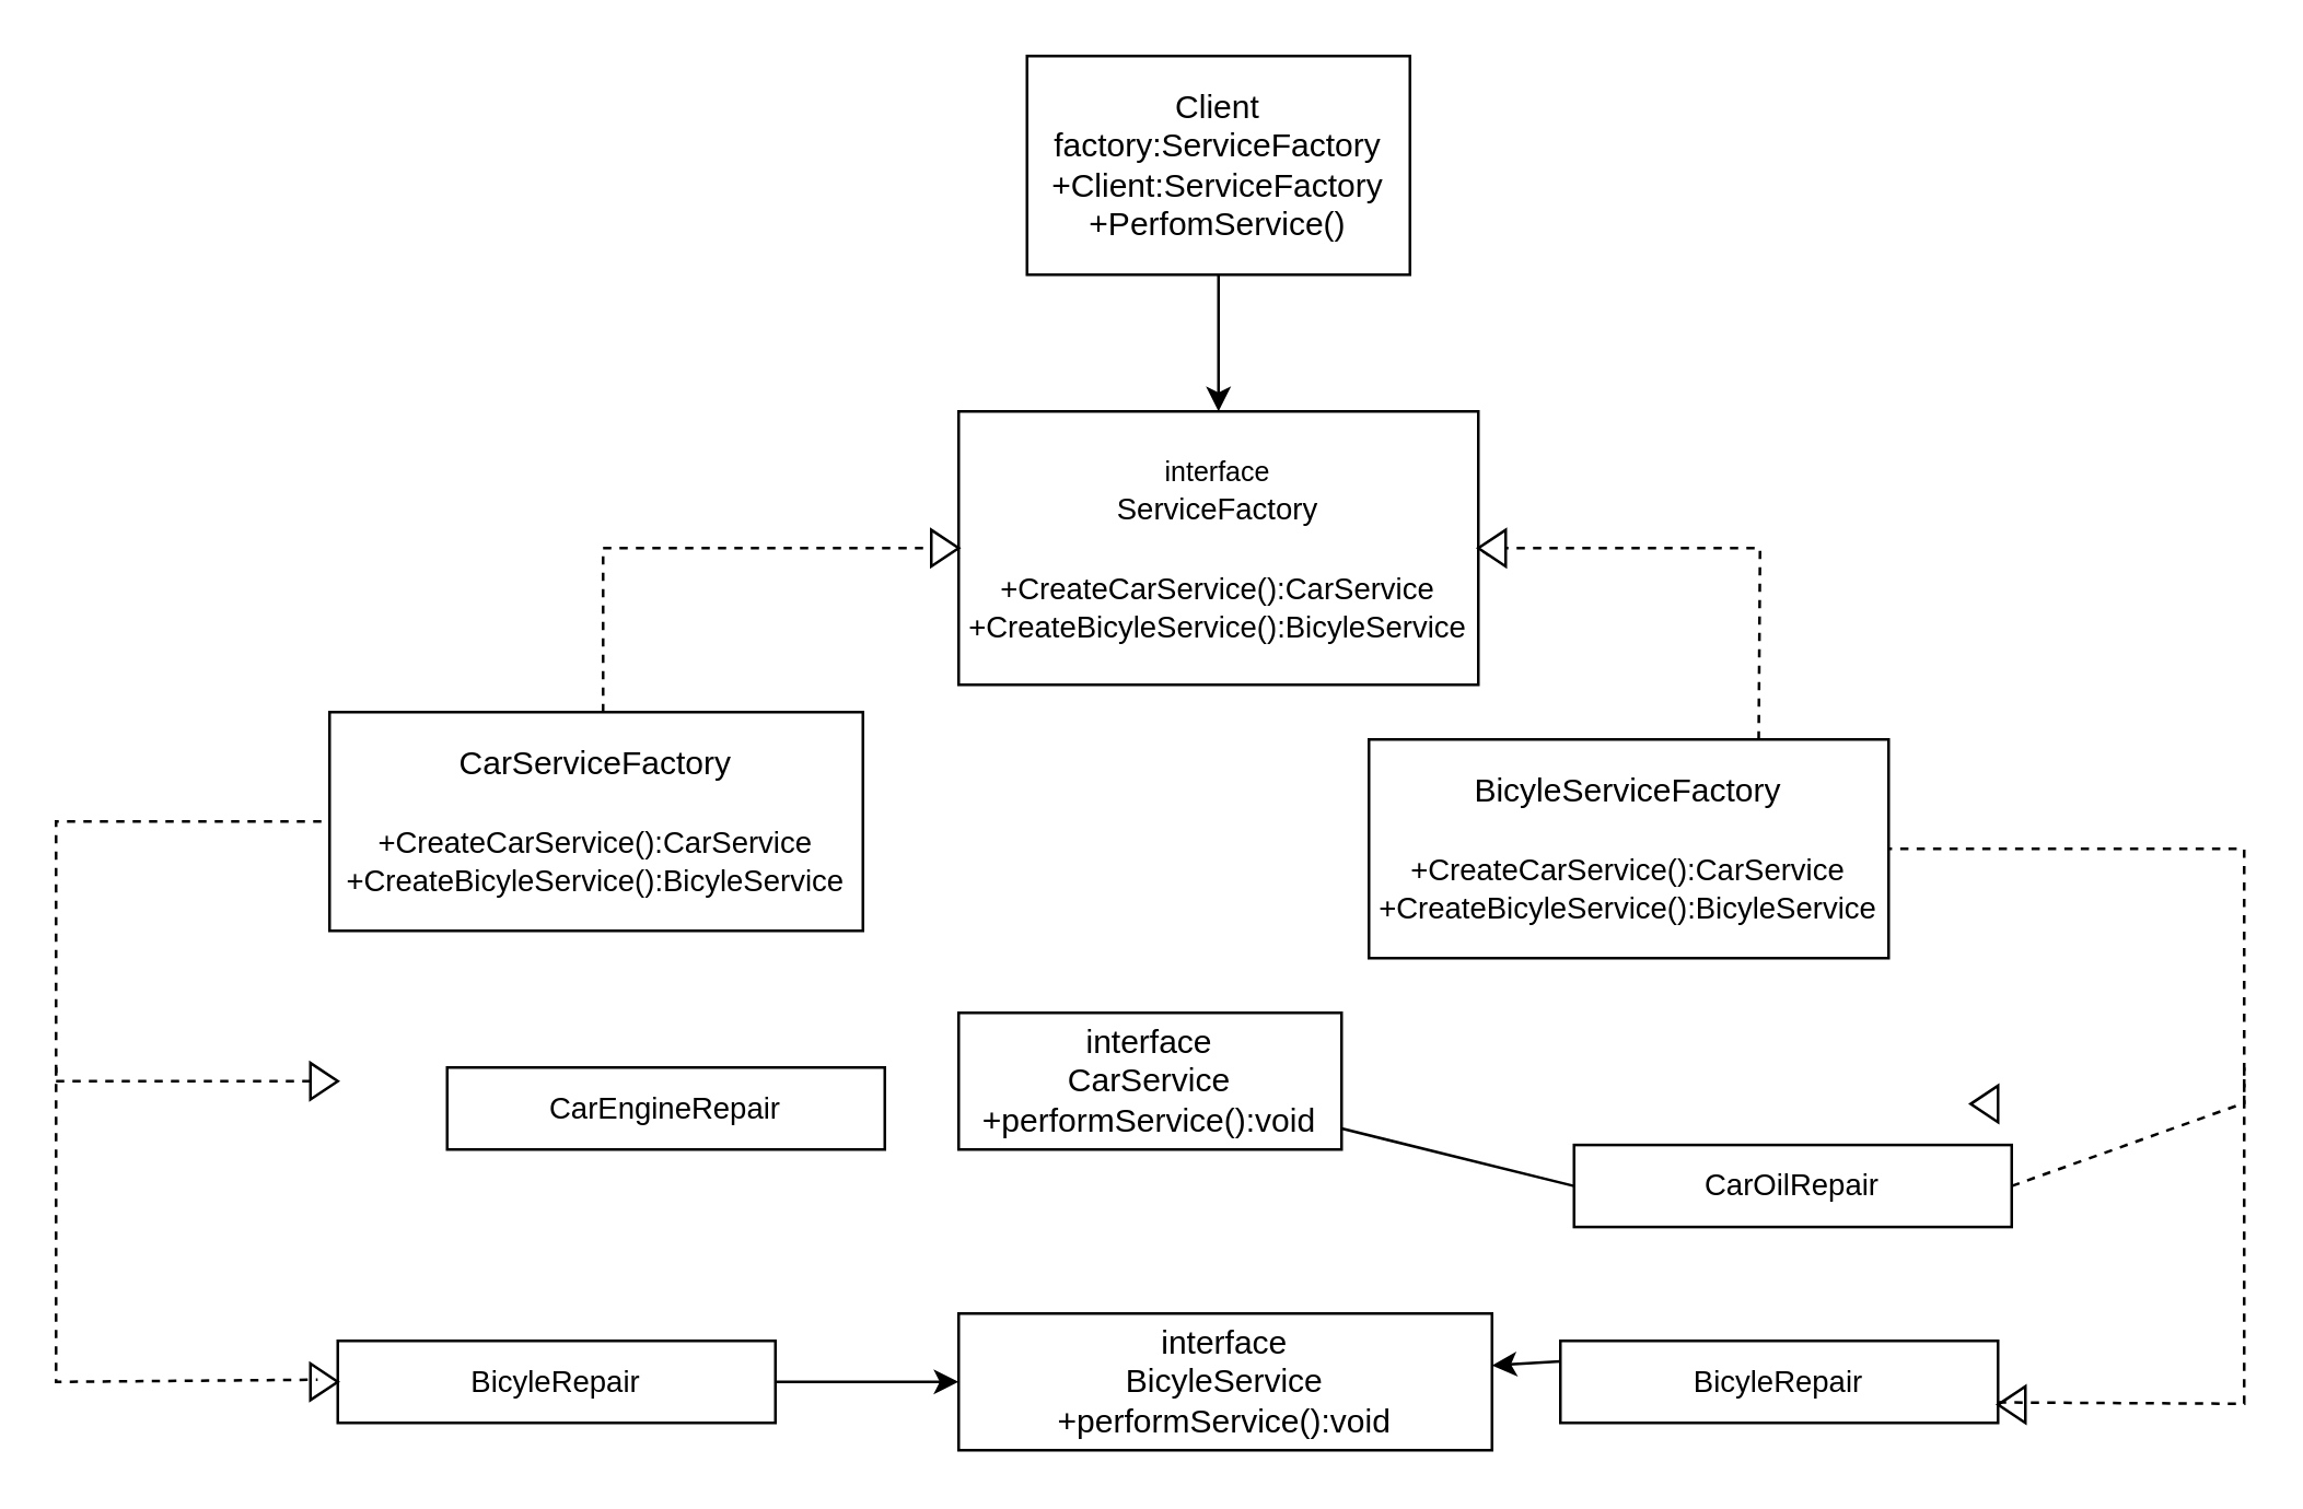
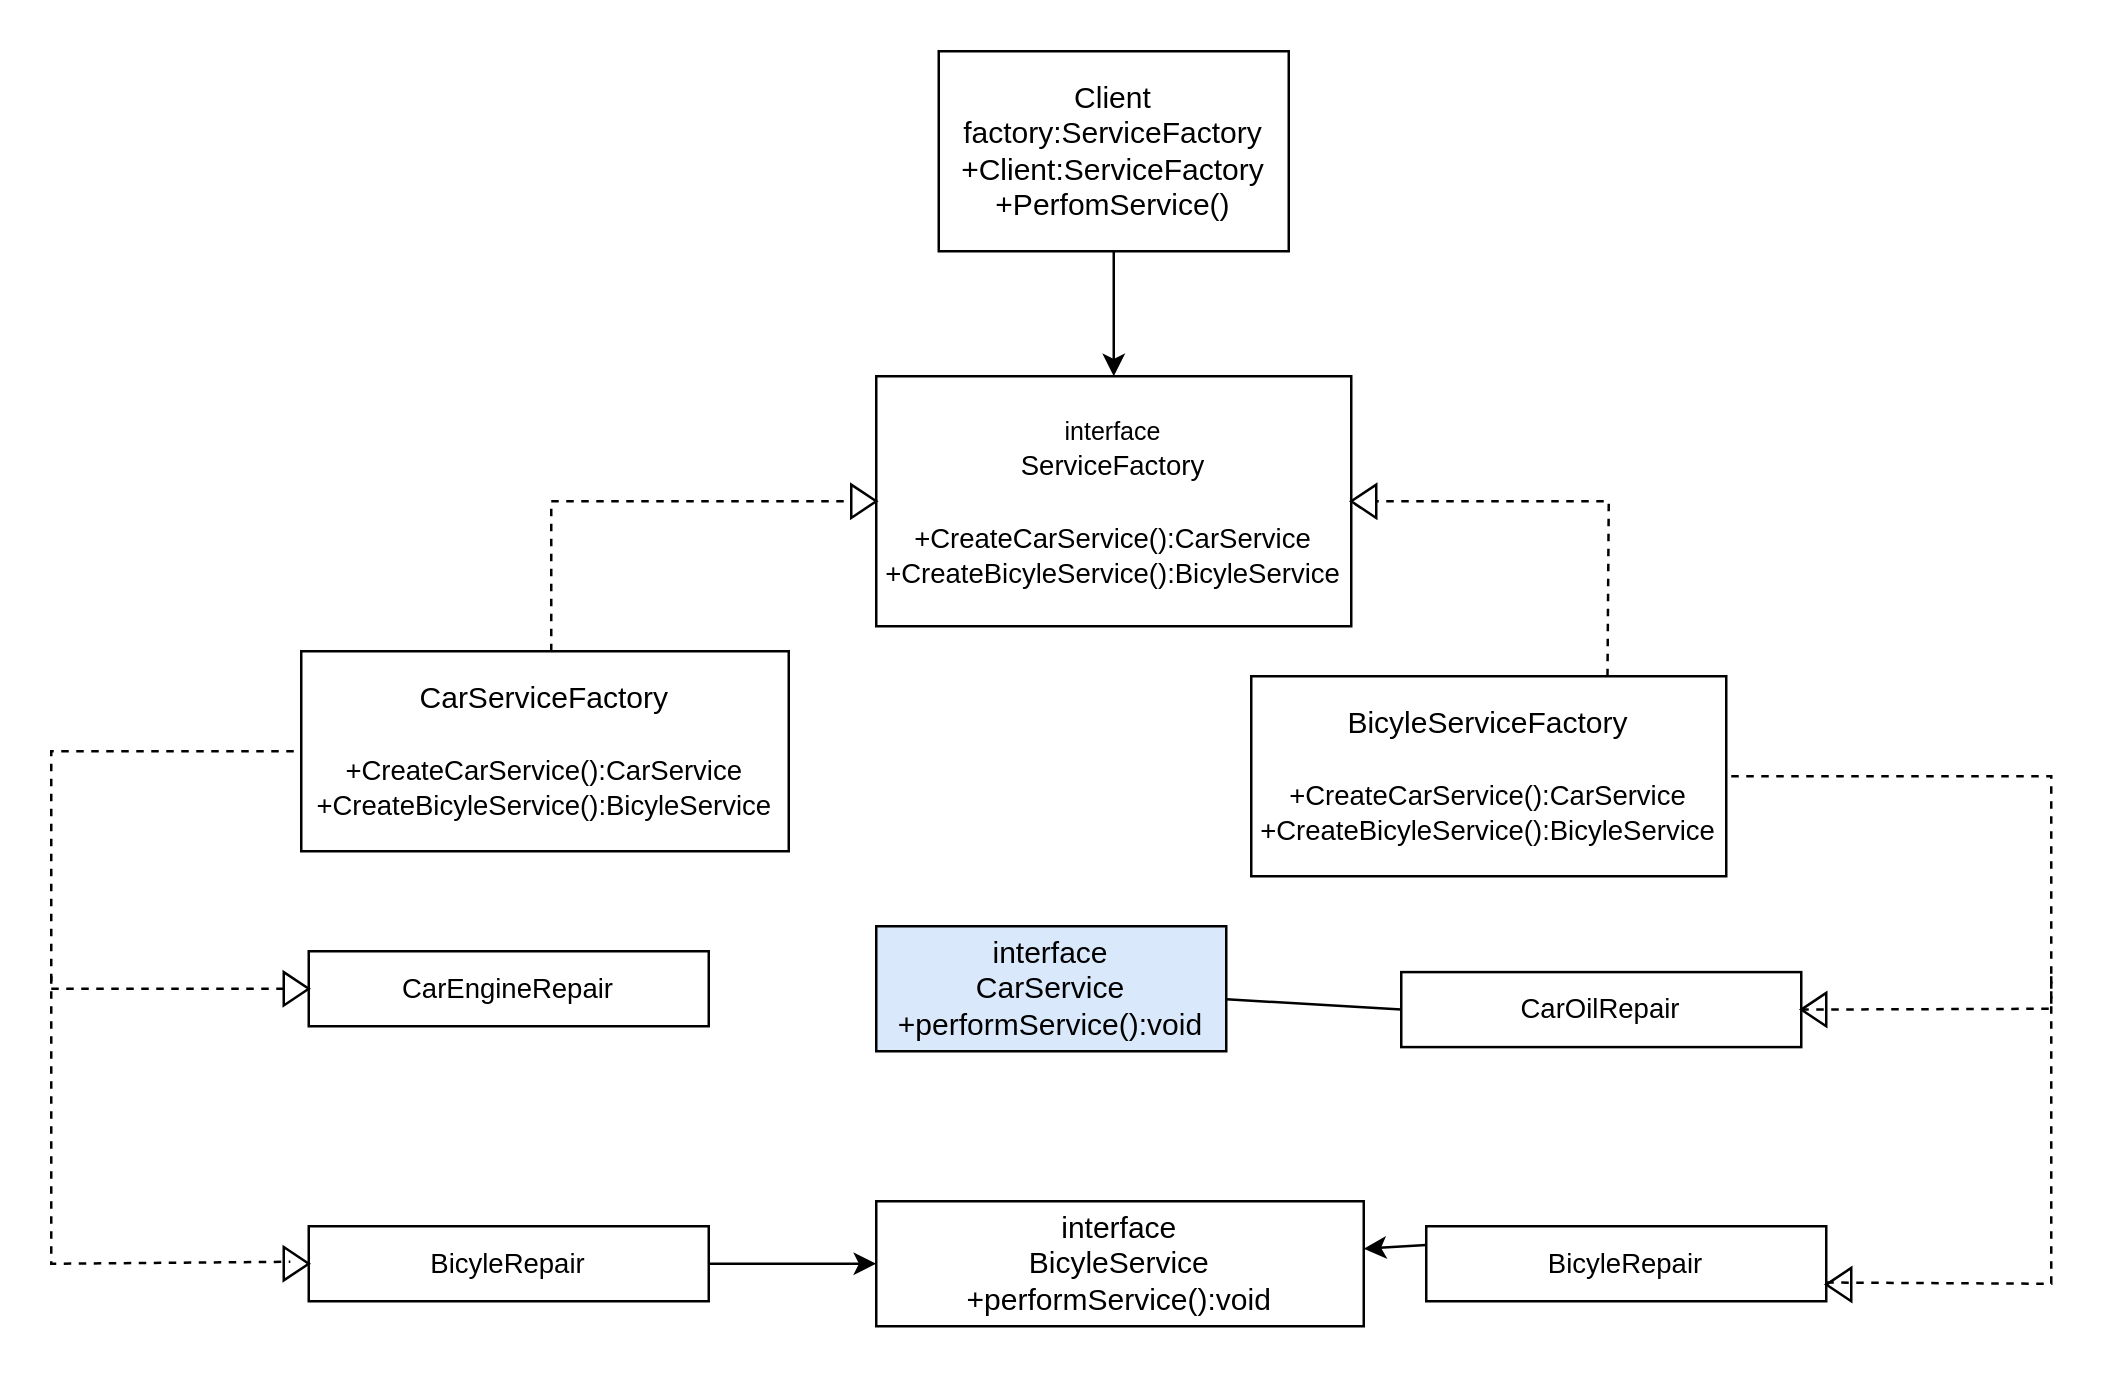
  <mxCell id="0" />
  <mxCell id="1" parent="0" />
- <mxCell id="2" value="&lt;span style=&quot;font-size: 11px;&quot;&gt;CarEngineRepair&lt;/span&gt;" style="rounded=0;whiteSpace=wrap;html=1;" parent="1" vertex="1"><mxGeometry x="163" y="390" width="160" height="30" as="geometry" /></mxCell>
+ <mxCell id="2" value="&lt;span style=&quot;font-size: 11px;&quot;&gt;CarEngineRepair&lt;/span&gt;" style="rounded=0;whiteSpace=wrap;html=1;" parent="1" vertex="1"><mxGeometry x="123" y="380" width="160" height="30" as="geometry" /></mxCell>
  <mxCell id="3" value="&lt;font style=&quot;font-size: 10px;&quot;&gt;interface&lt;/font&gt;&lt;div&gt;&lt;font style=&quot;font-size: 11px;&quot;&gt;ServiceFactory&lt;/font&gt;&lt;/div&gt;&lt;div&gt;&lt;br&gt;&lt;/div&gt;&lt;div&gt;&lt;div&gt;&lt;span style=&quot;font-size: 11px;&quot;&gt;+CreateCarService():CarService&lt;/span&gt;&lt;br&gt;&lt;/div&gt;&lt;div&gt;&lt;span style=&quot;font-size: 11px;&quot;&gt;+CreateBicyleService():BicyleService&lt;/span&gt;&lt;span style=&quot;font-size: 11px;&quot;&gt;&lt;br&gt;&lt;/span&gt;&lt;/div&gt;&lt;/div&gt;" style="rounded=0;whiteSpace=wrap;html=1;" parent="1" vertex="1"><mxGeometry x="350" y="150" width="190" height="100" as="geometry" /></mxCell>
  <mxCell id="4" value="&lt;div&gt;&lt;div&gt;CarServiceFactory&lt;/div&gt;&lt;div&gt;&lt;br&gt;&lt;/div&gt;&lt;div&gt;&lt;div&gt;&lt;span style=&quot;font-size: 11px;&quot;&gt;+CreateCarService():CarService&lt;/span&gt;&lt;br&gt;&lt;/div&gt;&lt;div&gt;&lt;span style=&quot;font-size: 11px;&quot;&gt;+CreateBicyleService():BicyleService&lt;/span&gt;&lt;/div&gt;&lt;/div&gt;&lt;/div&gt;" style="rounded=0;whiteSpace=wrap;html=1;" parent="1" vertex="1"><mxGeometry x="120" y="260" width="195" height="80" as="geometry" /></mxCell>
  <mxCell id="5" value="&lt;div&gt;&lt;div&gt;BicyleService&lt;span style=&quot;background-color: transparent;&quot;&gt;Factory&lt;/span&gt;&lt;/div&gt;&lt;div&gt;&lt;br&gt;&lt;/div&gt;&lt;div&gt;&lt;div&gt;&lt;div&gt;&lt;span style=&quot;font-size: 11px;&quot;&gt;+CreateCarService():CarService&lt;/span&gt;&lt;br&gt;&lt;/div&gt;&lt;div&gt;&lt;span style=&quot;font-size: 11px;&quot;&gt;+CreateBicyleService():BicyleService&lt;/span&gt;&lt;/div&gt;&lt;/div&gt;&lt;/div&gt;&lt;/div&gt;" style="rounded=0;whiteSpace=wrap;html=1;" parent="1" vertex="1"><mxGeometry x="500" y="270" width="190" height="80" as="geometry" /></mxCell>
  <mxCell id="6" value="" style="endArrow=none;dashed=1;html=1;dashPattern=1 3;strokeWidth=2;rounded=0;" parent="1" edge="1"><mxGeometry width="50" height="50" relative="1" as="geometry"><mxPoint x="190" y="350" as="sourcePoint" /><mxPoint x="190" y="350" as="targetPoint" /></mxGeometry></mxCell>
  <mxCell id="7" value="&lt;div&gt;&lt;div&gt;Client&lt;/div&gt;&lt;div&gt;factory:ServiceFactory&lt;/div&gt;&lt;div&gt;+Client:ServiceFactory&lt;/div&gt;&lt;div&gt;+PerfomService()&lt;/div&gt;&lt;/div&gt;" style="rounded=0;whiteSpace=wrap;html=1;" parent="1" vertex="1"><mxGeometry x="375" y="20" width="140" height="80" as="geometry" /></mxCell>
  <mxCell id="8" value="" style="endArrow=classic;html=1;rounded=0;exitX=0.5;exitY=1;exitDx=0;exitDy=0;" edge="1" parent="1" source="7" target="3"><mxGeometry width="50" height="50" relative="1" as="geometry"><mxPoint x="505" y="160" as="sourcePoint" /><mxPoint x="335" y="160" as="targetPoint" /></mxGeometry></mxCell>
  <mxCell id="9" style="edgeStyle=none;rounded=0;orthogonalLoop=1;jettySize=auto;html=1;exitX=1;exitY=0.5;exitDx=0;exitDy=0;entryX=0;entryY=0.5;entryDx=0;entryDy=0;" edge="1" parent="1" source="10" target="29"><mxGeometry relative="1" as="geometry" /></mxCell>
  <mxCell id="10" value="&lt;span style=&quot;font-size: 11px;&quot;&gt;BicyleRepair&lt;/span&gt;" style="rounded=0;whiteSpace=wrap;html=1;" vertex="1" parent="1"><mxGeometry x="123" y="490" width="160" height="30" as="geometry" /></mxCell>
  <mxCell id="11" style="edgeStyle=none;rounded=0;orthogonalLoop=1;jettySize=auto;html=1;exitX=0;exitY=0.25;exitDx=0;exitDy=0;" edge="1" parent="1" source="12" target="29"><mxGeometry relative="1" as="geometry" /></mxCell>
  <mxCell id="12" value="&lt;span style=&quot;font-size: 11px;&quot;&gt;BicyleRepair&lt;/span&gt;" style="rounded=0;whiteSpace=wrap;html=1;" vertex="1" parent="1"><mxGeometry x="570" y="490" width="160" height="30" as="geometry" /></mxCell>
  <mxCell id="13" style="edgeStyle=none;rounded=0;orthogonalLoop=1;jettySize=auto;html=1;exitX=0;exitY=0.5;exitDx=0;exitDy=0;endArrow=none;" edge="1" parent="1" source="14" target="28"><mxGeometry relative="1" as="geometry" /></mxCell>
- <mxCell id="14" value="&lt;span style=&quot;font-size: 11px;&quot;&gt;CarOilRepair&lt;/span&gt;" style="rounded=0;whiteSpace=wrap;html=1;" vertex="1" parent="1"><mxGeometry x="575" y="418.34" width="160" height="30" as="geometry" /></mxCell>
+ <mxCell id="14" value="&lt;span style=&quot;font-size: 11px;&quot;&gt;CarOilRepair&lt;/span&gt;" style="rounded=0;whiteSpace=wrap;html=1;" vertex="1" parent="1"><mxGeometry x="560" y="388.34" width="160" height="30" as="geometry" /></mxCell>
  <mxCell id="15" value="" style="endArrow=none;dashed=1;html=1;rounded=0;entryX=0;entryY=0.5;entryDx=0;entryDy=0;" edge="1" parent="1" target="3"><mxGeometry width="50" height="50" relative="1" as="geometry"><mxPoint x="220" y="260" as="sourcePoint" /><mxPoint x="270" y="210" as="targetPoint" /><Array as="points"><mxPoint x="220" y="200" /></Array></mxGeometry></mxCell>
  <mxCell id="16" value="" style="endArrow=none;dashed=1;html=1;rounded=0;entryX=1;entryY=0.5;entryDx=0;entryDy=0;exitX=0.75;exitY=0;exitDx=0;exitDy=0;" edge="1" parent="1" source="19" target="3"><mxGeometry width="50" height="50" relative="1" as="geometry"><mxPoint x="640" y="230" as="sourcePoint" /><mxPoint x="770" y="170" as="targetPoint" /><Array as="points" /></mxGeometry></mxCell>
  <mxCell id="17" value="" style="triangle;whiteSpace=wrap;html=1;" vertex="1" parent="1"><mxGeometry x="340" y="193.34" width="10" height="13.33" as="geometry" /></mxCell>
  <mxCell id="18" value="" style="endArrow=none;dashed=1;html=1;rounded=0;entryX=1;entryY=0.5;entryDx=0;entryDy=0;exitX=0.75;exitY=0;exitDx=0;exitDy=0;" edge="1" parent="1" source="5" target="19"><mxGeometry width="50" height="50" relative="1" as="geometry"><mxPoint x="643" y="270" as="sourcePoint" /><mxPoint x="540" y="200" as="targetPoint" /><Array as="points"><mxPoint x="643" y="200" /></Array></mxGeometry></mxCell>
  <mxCell id="19" value="" style="triangle;whiteSpace=wrap;html=1;direction=west;" vertex="1" parent="1"><mxGeometry x="540" y="193.33" width="10" height="13.33" as="geometry" /></mxCell>
  <mxCell id="20" value="" style="triangle;whiteSpace=wrap;html=1;" vertex="1" parent="1"><mxGeometry x="113" y="388.34" width="10" height="13.33" as="geometry" /></mxCell>
  <mxCell id="21" value="" style="triangle;whiteSpace=wrap;html=1;" vertex="1" parent="1"><mxGeometry x="113" y="498.33" width="10" height="13.33" as="geometry" /></mxCell>
  <mxCell id="22" value="" style="triangle;whiteSpace=wrap;html=1;direction=west;" vertex="1" parent="1"><mxGeometry x="720" y="396.67" width="10" height="13.33" as="geometry" /></mxCell>
  <mxCell id="23" value="" style="triangle;whiteSpace=wrap;html=1;direction=west;" vertex="1" parent="1"><mxGeometry x="730" y="506.67" width="10" height="13.33" as="geometry" /></mxCell>
  <mxCell id="24" value="" style="endArrow=none;dashed=1;html=1;rounded=0;exitX=0;exitY=0.5;exitDx=0;exitDy=0;" edge="1" parent="1" source="20"><mxGeometry width="50" height="50" relative="1" as="geometry"><mxPoint x="70" y="350" as="sourcePoint" /><mxPoint x="120" y="300" as="targetPoint" /><Array as="points"><mxPoint x="20" y="395" /><mxPoint x="20" y="300" /></Array></mxGeometry></mxCell>
  <mxCell id="25" value="" style="endArrow=none;dashed=1;html=1;rounded=0;entryX=0.263;entryY=0.441;entryDx=0;entryDy=0;entryPerimeter=0;" edge="1" parent="1" target="21"><mxGeometry width="50" height="50" relative="1" as="geometry"><mxPoint x="20" y="390" as="sourcePoint" /><mxPoint x="120" y="510" as="targetPoint" /><Array as="points"><mxPoint x="20" y="505" /></Array></mxGeometry></mxCell>
  <mxCell id="26" value="" style="endArrow=none;dashed=1;html=1;rounded=0;entryX=1;entryY=0.5;entryDx=0;entryDy=0;exitX=1;exitY=0.5;exitDx=0;exitDy=0;" edge="1" parent="1" source="14" target="5"><mxGeometry width="50" height="50" relative="1" as="geometry"><mxPoint x="730" y="430" as="sourcePoint" /><mxPoint x="780" y="380" as="targetPoint" /><Array as="points"><mxPoint x="820" y="403" /><mxPoint x="820" y="310" /><mxPoint x="780" y="310" /></Array></mxGeometry></mxCell>
  <mxCell id="27" value="" style="endArrow=none;dashed=1;html=1;rounded=0;exitX=1;exitY=0.75;exitDx=0;exitDy=0;" edge="1" parent="1" source="12"><mxGeometry width="50" height="50" relative="1" as="geometry"><mxPoint x="730" y="471.67" as="sourcePoint" /><mxPoint x="820" y="390" as="targetPoint" /><Array as="points"><mxPoint x="820" y="513" /></Array></mxGeometry></mxCell>
- <mxCell id="28" value="interface&lt;div&gt;CarService&lt;/div&gt;&lt;div&gt;+performService():void&lt;/div&gt;" style="rounded=0;whiteSpace=wrap;html=1;" vertex="1" parent="1"><mxGeometry x="350" y="370" width="140" height="50" as="geometry" /></mxCell>
+ <mxCell id="28" value="interface&lt;div&gt;CarService&lt;/div&gt;&lt;div&gt;+performService():void&lt;/div&gt;" style="rounded=0;whiteSpace=wrap;html=1;fillColor=#dae8fc;" vertex="1" parent="1"><mxGeometry x="350" y="370" width="140" height="50" as="geometry" /></mxCell>
  <mxCell id="29" value="interface&lt;div&gt;BicyleService&lt;/div&gt;&lt;div&gt;+performService():void&lt;/div&gt;" style="rounded=0;whiteSpace=wrap;html=1;" vertex="1" parent="1"><mxGeometry x="350" y="480" width="195" height="50" as="geometry" /></mxCell>
